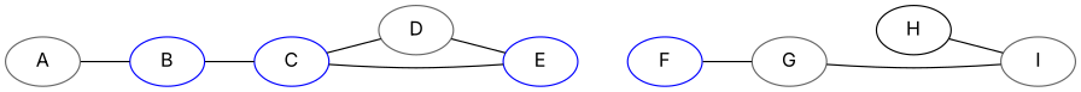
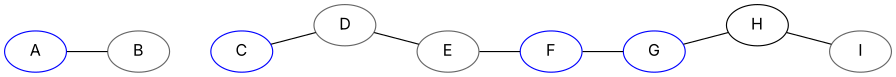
  graph {
    fontname=Inter
    rankdir=LR
    node [color=gray40 fontname=Inter]
    edge [fontname=Inter]
-   A
-   B [color=blue]
+   A [color=blue]
+   B
    C [color=blue]
    D
-   E [color=blue]
+   E
    F [color=blue]
-   G
+   G [color=blue]
    H [color=black]
    I
    A -- B
-   B -- C
    C -- D
    D -- E
-   E -- C
+   E -- F
    F -- G
-   G -- I
+   G -- H
    H -- I
  }
